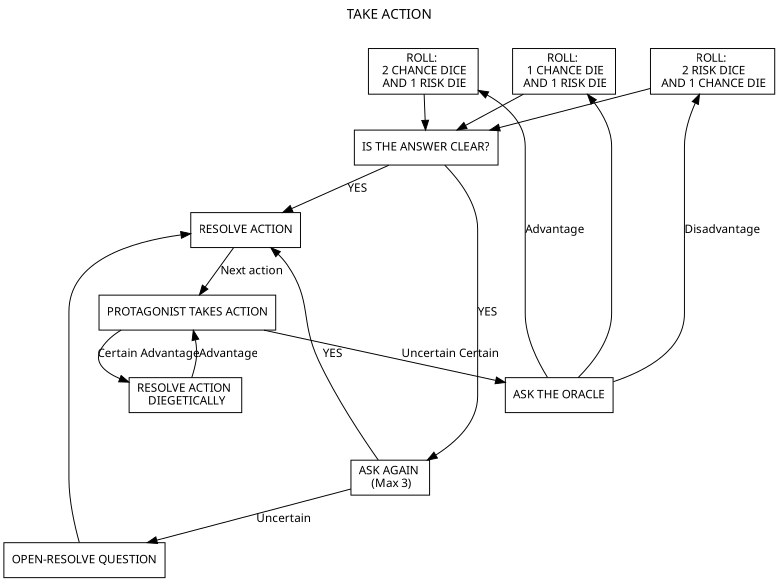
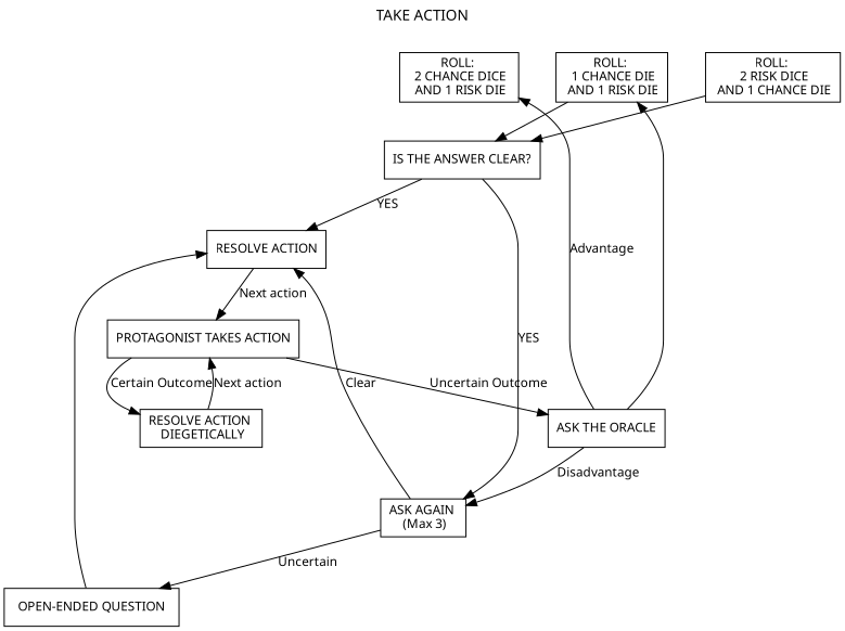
  digraph {
    fontname=Takota
    label="TAKE ACTION"
    labelloc=t
    node [fontname=Takota fontsize=12 shape=rect]
    edge [fontname=Takota fontsize=12 shape=rect]
    n1 [label="ROLL: \n  2 CHANCE DICE \n AND 1 RISK DIE"]
    n2 [label="ROLL: \n  1 CHANCE DIE \n AND 1 RISK DIE"]
    n3 [label="ROLL: \n  2 RISK DICE \n AND 1 CHANCE DIE"]
    n4 [label="IS THE ANSWER CLEAR?"]
    n5 [label="PROTAGONIST TAKES ACTION"]
    n6 [label="RESOLVE ACTION \n DIEGETICALLY"]
    n7 [label="ASK THE ORACLE"]
    n8 [label="RESOLVE ACTION"]
    n9 [label="ASK AGAIN \n (Max 3)"]
-   n10 [label="OPEN-RESOLVE QUESTION"]
+   n10 [label="OPEN-ENDED QUESTION"]
    subgraph sub_1 {
      rank=same
      n1
      n2
      n3
    }
    n1 -> n2 [style=invis]
-   n1 -> n4
    n2 -> n3 [style=invis]
    n2 -> n4
    n3 -> n4
    n4 -> n8 [label=YES]
    n4 -> n9 [label=YES]
-   n5 -> n6 [label="Certain Advantage"]
-   n5 -> n7 [label="Uncertain Certain"]
-   n6 -> n5 [label=Advantage]
+   n5 -> n6 [label="Certain Outcome"]
+   n5 -> n7 [label="Uncertain Outcome"]
+   n6 -> n5 [label="Next action"]
    n7 -> n1 [label=Advantage]
    n7 -> n2
-   n7 -> n3 [label=Disadvantage]
+   n7 -> n9 [label=Disadvantage]
    n8 -> n5 [label="Next action"]
-   n9 -> n8 [label=YES]
+   n9 -> n8 [label=Clear]
    n9 -> n10 [label=Uncertain]
    n10 -> n8
  }
